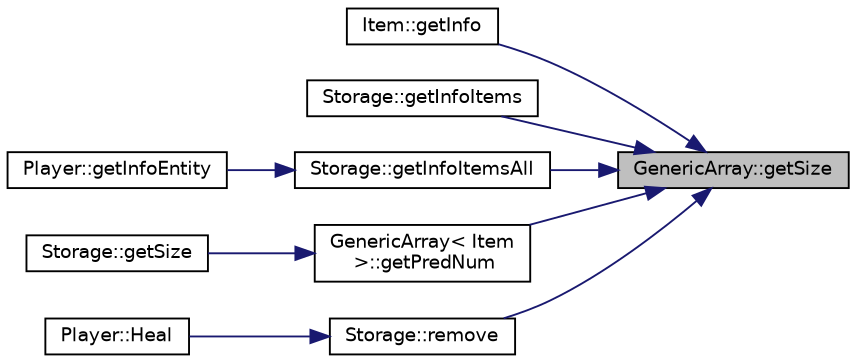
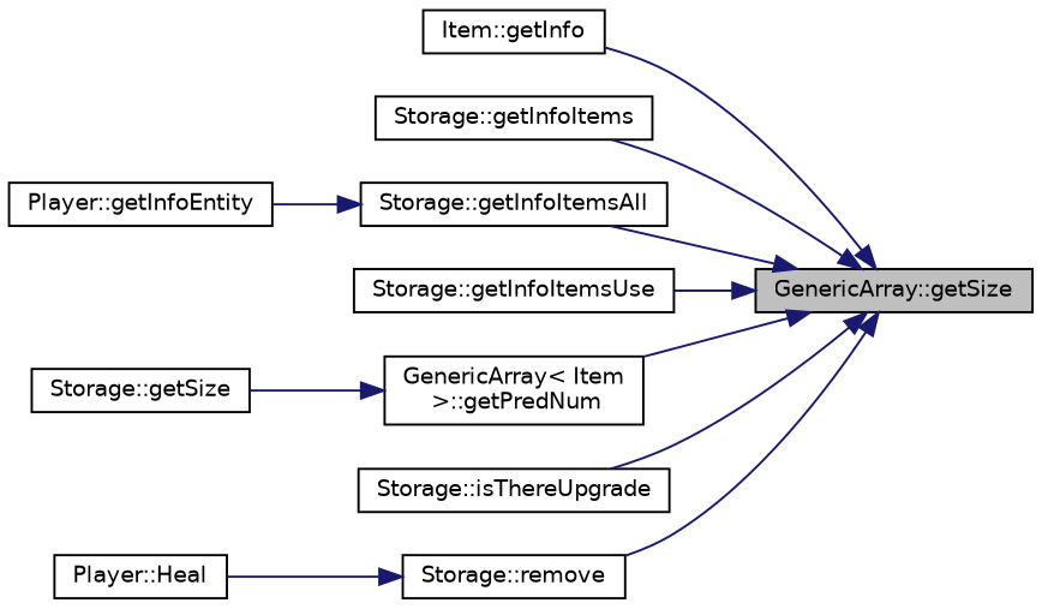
  digraph {
    rankdir=RL
    node [color=black fillcolor=white fontname=Helvetica fontsize=10 shape=record style=filled]
    edge [color=midnightblue dir=back fontname=Helvetica fontsize=10 labelfontname=Helvetica labelfontsize=10 style=solid]
    n1 [fillcolor=grey75 fontcolor=black height=0.2 label="GenericArray::getSize" width=0.4]
    n2 [height=0.2 label="Item::getInfo" width=0.4]
    n3 [height=0.2 label="Storage::getInfoItems" width=0.4]
    n4 [height=0.2 label="Storage::getInfoItemsAll" width=0.4]
+   n5 [height=0.2 label="Storage::getInfoItemsUse" width=0.4]
    n6 [height=0.2 label="GenericArray\< Item\l \>::getPredNum" width=0.4]
+   n7 [height=0.2 label="Storage::isThereUpgrade" width=0.4]
    n8 [height=0.2 label="Storage::remove" width=0.4]
    n9 [height=0.2 label="Player::getInfoEntity" width=0.4]
    n10 [height=0.2 label="Storage::getSize" width=0.4]
    n11 [height=0.2 label="Player::Heal" width=0.4]
    n1 -> n2
    n1 -> n3
    n1 -> n4
+   n1 -> n5
    n1 -> n6
+   n1 -> n7
    n1 -> n8
    n4 -> n9
    n6 -> n10
    n8 -> n11
  }
